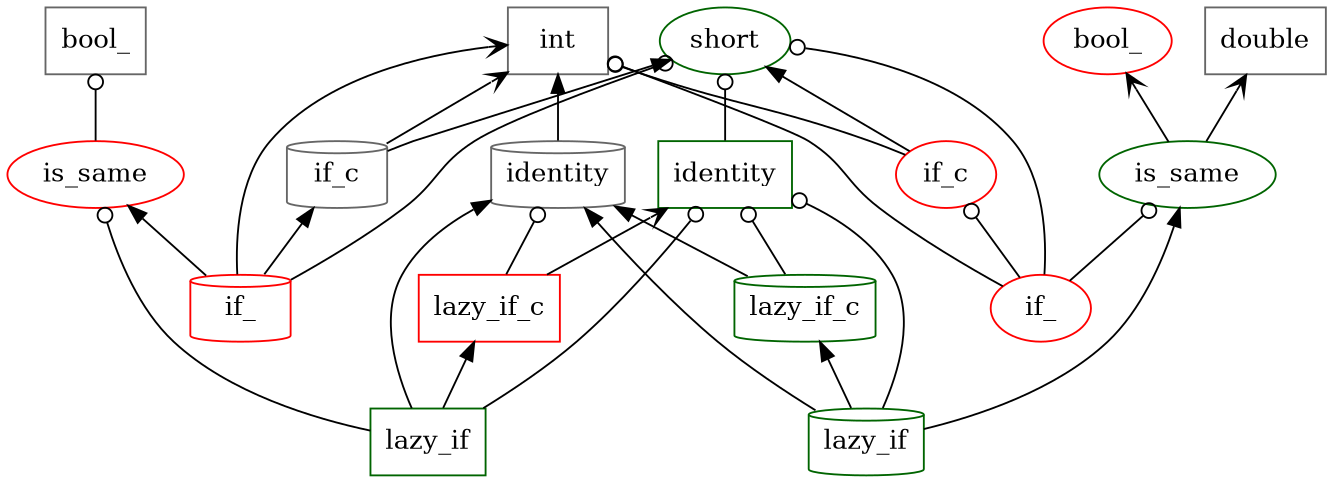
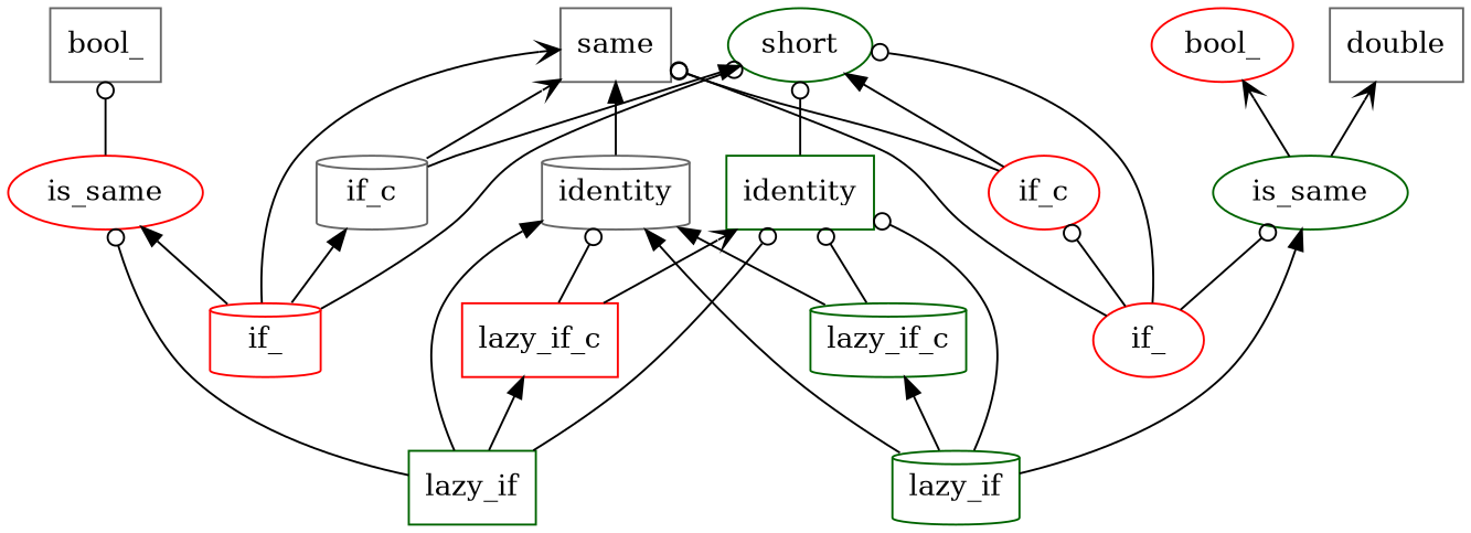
  digraph {
    rankdir=BT
    node [color=darkgreen shape=ellipse]
    edge [arrowhead=odot]
    n1 [label=short]
-   n2 [color=gray40 label=int shape=box]
+   n2 [color=gray40 label=same shape=box]
    n3 [color=gray40 label=double shape=box]
    n4 [label=lazy_if_c shape=cylinder]
    n5 [label=identity shape=box]
    n6 [color=gray40 label=identity shape=cylinder]
    n7 [color=red label=if_ shape=cylinder]
    n8 [color=gray40 label=if_c shape=cylinder]
    n9 [color=red label=is_same]
    n10 [color=gray40 label=bool_ shape=box]
    n11 [color=red label=if_]
    n12 [label=is_same]
    n13 [color=red label=if_c]
    n14 [color=red label=bool_]
    n15 [label=lazy_if shape=box]
    n16 [color=red label=lazy_if_c shape=box]
    n17 [label=lazy_if shape=cylinder]
    n4 -> n5
    n4 -> n6 [arrowhead=normal]
    n5 -> n1
    n6 -> n2 [arrowhead=normal]
    n7 -> n1
    n7 -> n2 [arrowhead=vee]
    n7 -> n8 [arrowhead=normal]
    n7 -> n9 [arrowhead=normal]
    n8 -> n1 [arrowhead=normal]
    n8 -> n2 [arrowhead=vee]
    n9 -> n10
    n11 -> n1
    n11 -> n2
    n11 -> n12
    n11 -> n13
    n12 -> n3 [arrowhead=vee]
    n12 -> n14 [arrowhead=vee]
    n13 -> n1 [arrowhead=normal]
    n13 -> n2
    n15 -> n5
    n15 -> n6 [arrowhead=normal]
    n15 -> n9
    n15 -> n16 [arrowhead=normal]
    n16 -> n5 [arrowhead=vee]
    n16 -> n6
    n17 -> n4 [arrowhead=normal]
    n17 -> n5
    n17 -> n6 [arrowhead=normal]
    n17 -> n12 [arrowhead=normal]
  }
